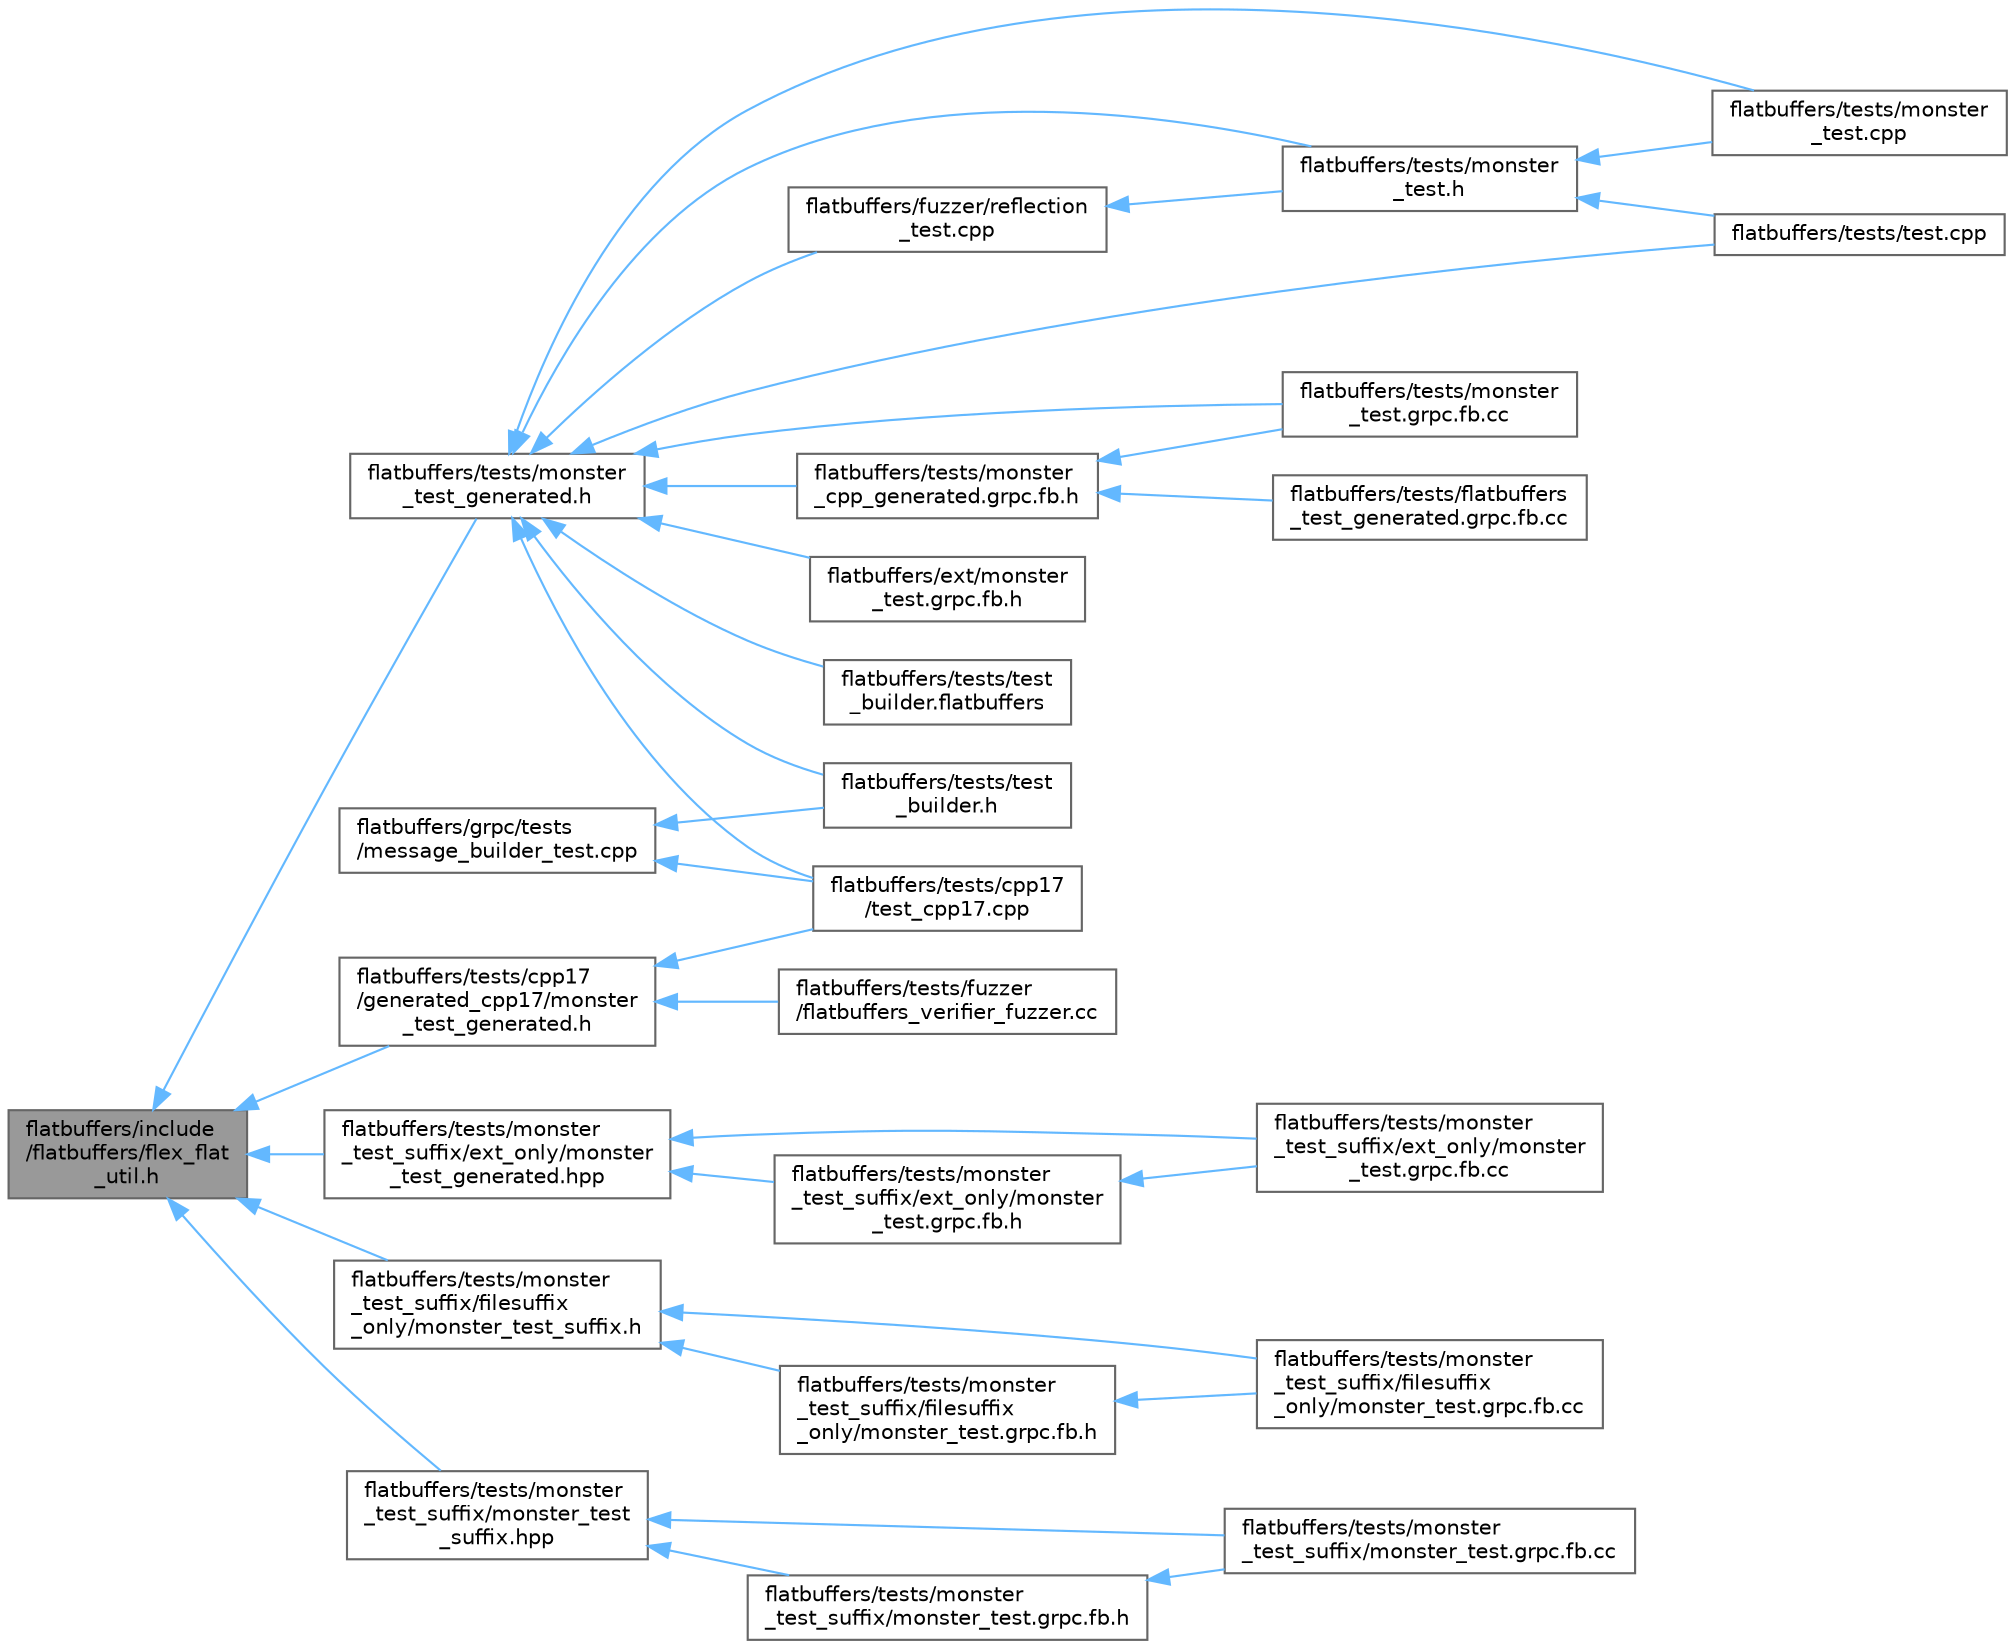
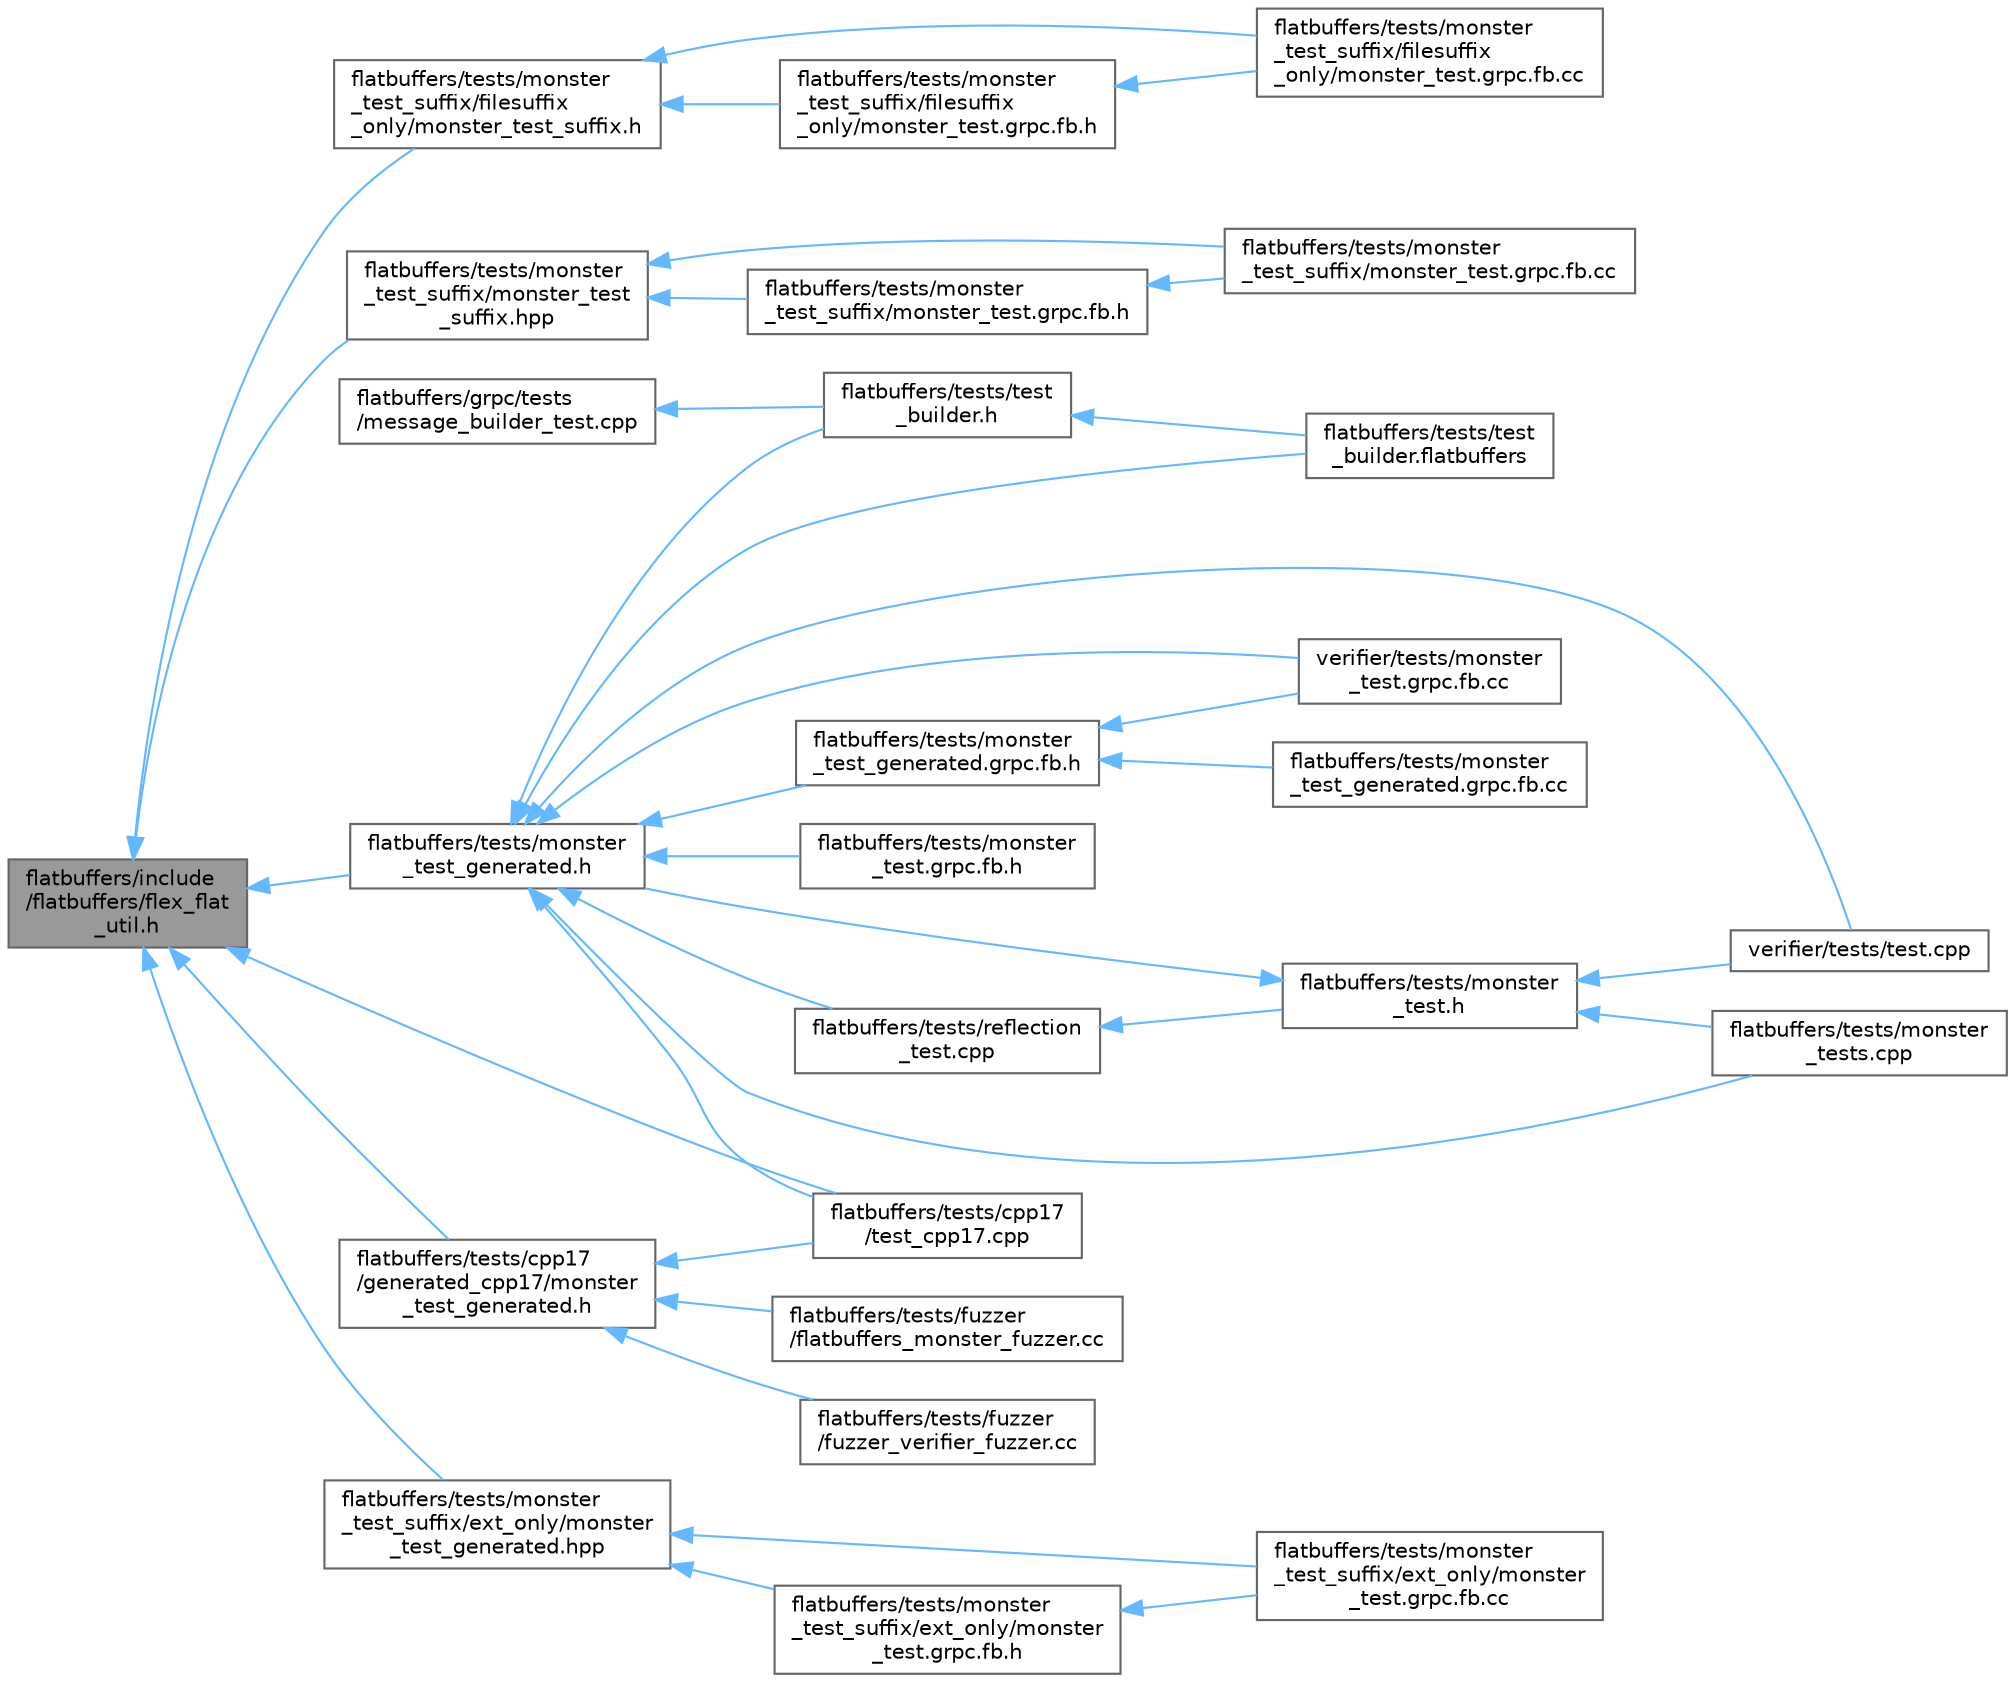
  digraph {
    rankdir=LR
    node [color=grey40 fillcolor=white fontname=Helvetica fontsize=10 shape=box style=filled]
    edge [color=steelblue1 dir=back fontname=Helvetica fontsize=10 labelfontname=Helvetica labelfontsize=10 style=solid]
    n1 [color=gray40 fillcolor=grey60 fontcolor=black height=0.2 label="flatbuffers/include\l/flatbuffers/flex_flat\l_util.h" width=0.4]
    n2 [height=0.2 label="flatbuffers/tests/cpp17\l/generated_cpp17/monster\l_test_generated.h" width=0.4]
    n3 [height=0.2 label="flatbuffers/tests/cpp17\l/test_cpp17.cpp" width=0.4]
    n4 [height=0.2 label="flatbuffers/tests/monster\l_test_generated.h" width=0.4]
    n5 [height=0.2 label="flatbuffers/tests/monster\l_test_suffix/ext_only/monster\l_test_generated.hpp" width=0.4]
    n6 [height=0.2 label="flatbuffers/tests/monster\l_test_suffix/filesuffix\l_only/monster_test_suffix.h" width=0.4]
    n7 [height=0.2 label="flatbuffers/tests/monster\l_test_suffix/monster_test\l_suffix.hpp" width=0.4]
-   n9 [height=0.2 label="flatbuffers/tests/fuzzer\l/flatbuffers_verifier_fuzzer.cc" width=0.4]
-   n10 [height=0.2 label="flatbuffers/tests/monster\l_test.cpp" width=0.4]
-   n11 [height=0.2 label="flatbuffers/tests/monster\l_test.grpc.fb.cc" width=0.4]
-   n12 [height=0.2 label="flatbuffers/ext/monster\l_test.grpc.fb.h" width=0.4]
+   n8 [height=0.2 label="flatbuffers/tests/fuzzer\l/flatbuffers_monster_fuzzer.cc" width=0.4]
+   n9 [height=0.2 label="flatbuffers/tests/fuzzer\l/fuzzer_verifier_fuzzer.cc" width=0.4]
+   n10 [height=0.2 label="flatbuffers/tests/monster\l_tests.cpp" width=0.4]
+   n11 [height=0.2 label="verifier/tests/monster\l_test.grpc.fb.cc" width=0.4]
+   n12 [height=0.2 label="flatbuffers/tests/monster\l_test.grpc.fb.h" width=0.4]
    n13 [height=0.2 label="flatbuffers/tests/monster\l_test.h" width=0.4]
-   n14 [height=0.2 label="flatbuffers/fuzzer/reflection\l_test.cpp" width=0.4]
-   n15 [height=0.2 label="flatbuffers/tests/test.cpp" width=0.4]
-   n16 [height=0.2 label="flatbuffers/tests/monster\l_cpp_generated.grpc.fb.h" width=0.4]
+   n14 [height=0.2 label="flatbuffers/tests/reflection\l_test.cpp" width=0.4]
+   n15 [height=0.2 label="verifier/tests/test.cpp" width=0.4]
+   n16 [height=0.2 label="flatbuffers/tests/monster\l_test_generated.grpc.fb.h" width=0.4]
    n17 [height=0.2 label="flatbuffers/tests/test\l_builder.flatbuffers" width=0.4]
    n18 [height=0.2 label="flatbuffers/tests/test\l_builder.h" width=0.4]
    n19 [height=0.2 label="flatbuffers/tests/monster\l_test_suffix/ext_only/monster\l_test.grpc.fb.cc" width=0.4]
    n20 [height=0.2 label="flatbuffers/tests/monster\l_test_suffix/ext_only/monster\l_test.grpc.fb.h" width=0.4]
    n21 [height=0.2 label="flatbuffers/tests/monster\l_test_suffix/filesuffix\l_only/monster_test.grpc.fb.cc" width=0.4]
    n22 [height=0.2 label="flatbuffers/tests/monster\l_test_suffix/filesuffix\l_only/monster_test.grpc.fb.h" width=0.4]
    n23 [height=0.2 label="flatbuffers/tests/monster\l_test_suffix/monster_test.grpc.fb.cc" width=0.4]
    n24 [height=0.2 label="flatbuffers/tests/monster\l_test_suffix/monster_test.grpc.fb.h" width=0.4]
-   n25 [height=0.2 label="flatbuffers/tests/flatbuffers\l_test_generated.grpc.fb.cc" width=0.4]
+   n25 [height=0.2 label="flatbuffers/tests/monster\l_test_generated.grpc.fb.cc" width=0.4]
    n26 [height=0.2 label="flatbuffers/grpc/tests\l/message_builder_test.cpp" width=0.4]
    n1 -> n2
-   n26 -> n3
+   n1 -> n3
    n1 -> n4
    n1 -> n5
    n1 -> n6
    n1 -> n7
    n2 -> n3
+   n2 -> n8
    n2 -> n9
    n4 -> n3
    n4 -> n10
    n4 -> n11
    n4 -> n12
-   n4 -> n13
+   n13 -> n4
    n4 -> n14
    n4 -> n15
    n4 -> n16
    n4 -> n17
    n4 -> n18
    n5 -> n19
    n5 -> n20
    n6 -> n21
    n6 -> n22
    n7 -> n23
    n7 -> n24
    n13 -> n10
    n13 -> n15
    n14 -> n13
    n16 -> n11
    n16 -> n25
+   n18 -> n17
    n20 -> n19
    n22 -> n21
    n24 -> n23
    n26 -> n18
  }
